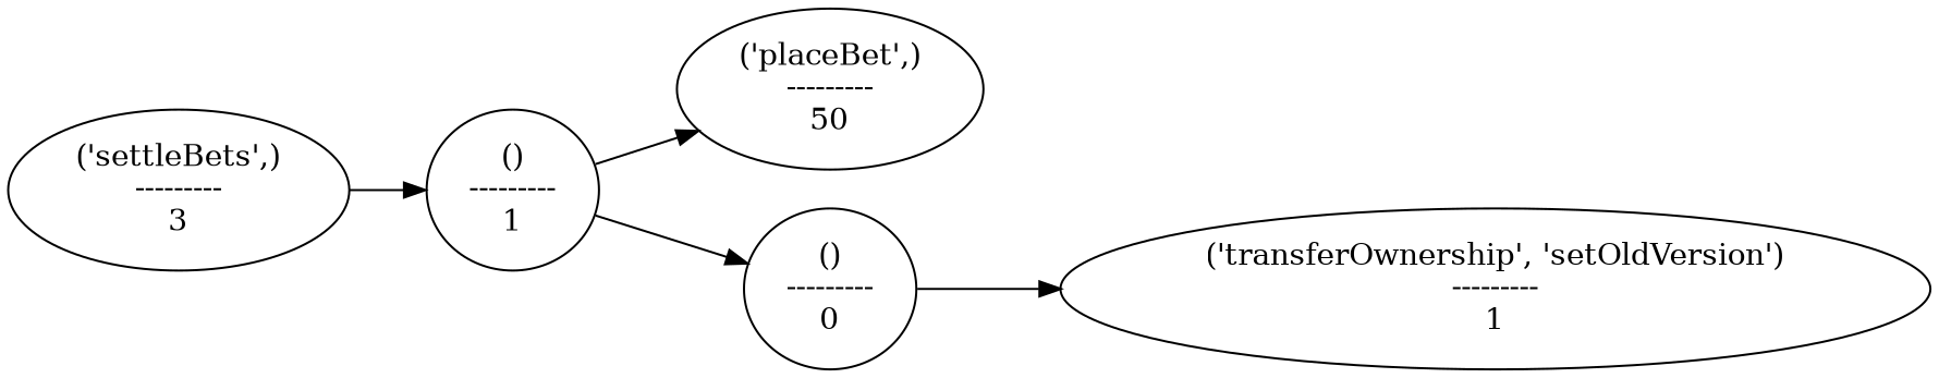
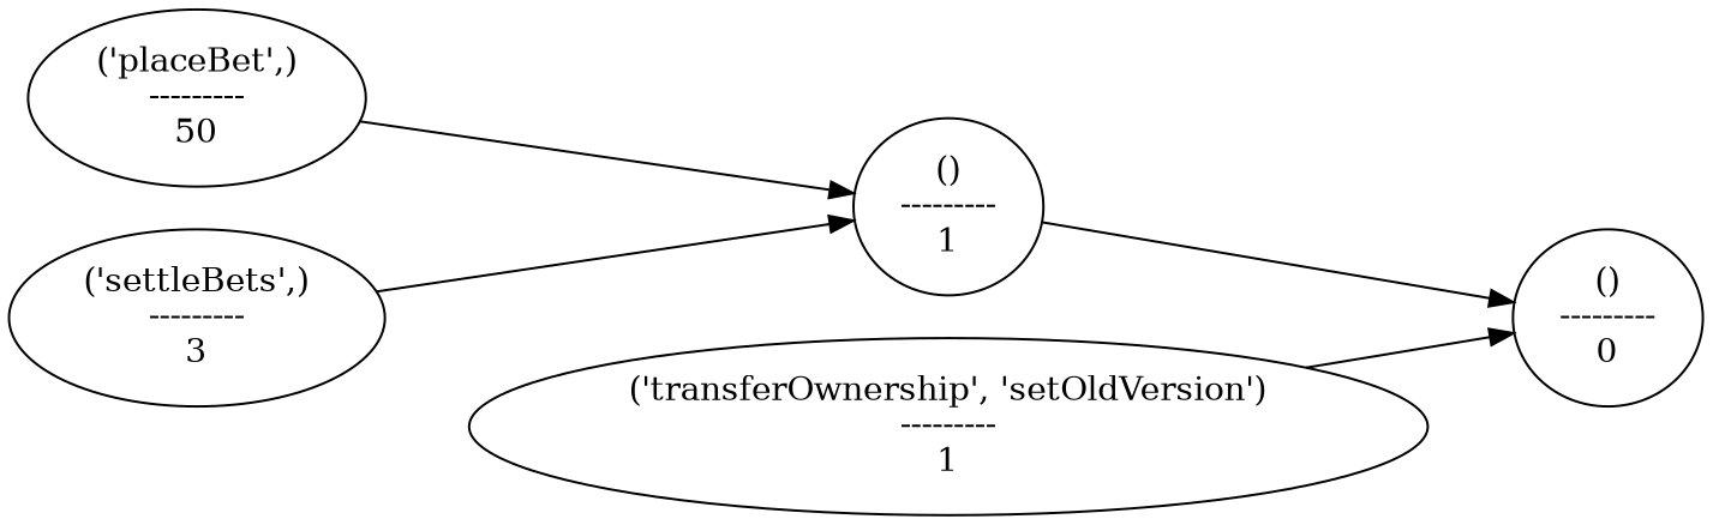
  strict digraph {
    rankdir=LR
    "('placeBet',)\n---------\n50"
    "()\n---------\n1"
    "('settleBets',)\n---------\n3"
    "('transferOwnership', 'setOldVersion')\n---------\n1"
    "()\n---------\n0"
-   "()\n---------\n1" -> "('placeBet',)\n---------\n50"
+   "('placeBet',)\n---------\n50" -> "()\n---------\n1"
    "()\n---------\n1" -> "()\n---------\n0"
    "('settleBets',)\n---------\n3" -> "()\n---------\n1"
-   "()\n---------\n0" -> "('transferOwnership', 'setOldVersion')\n---------\n1"
+   "('transferOwnership', 'setOldVersion')\n---------\n1" -> "()\n---------\n0"
  }
